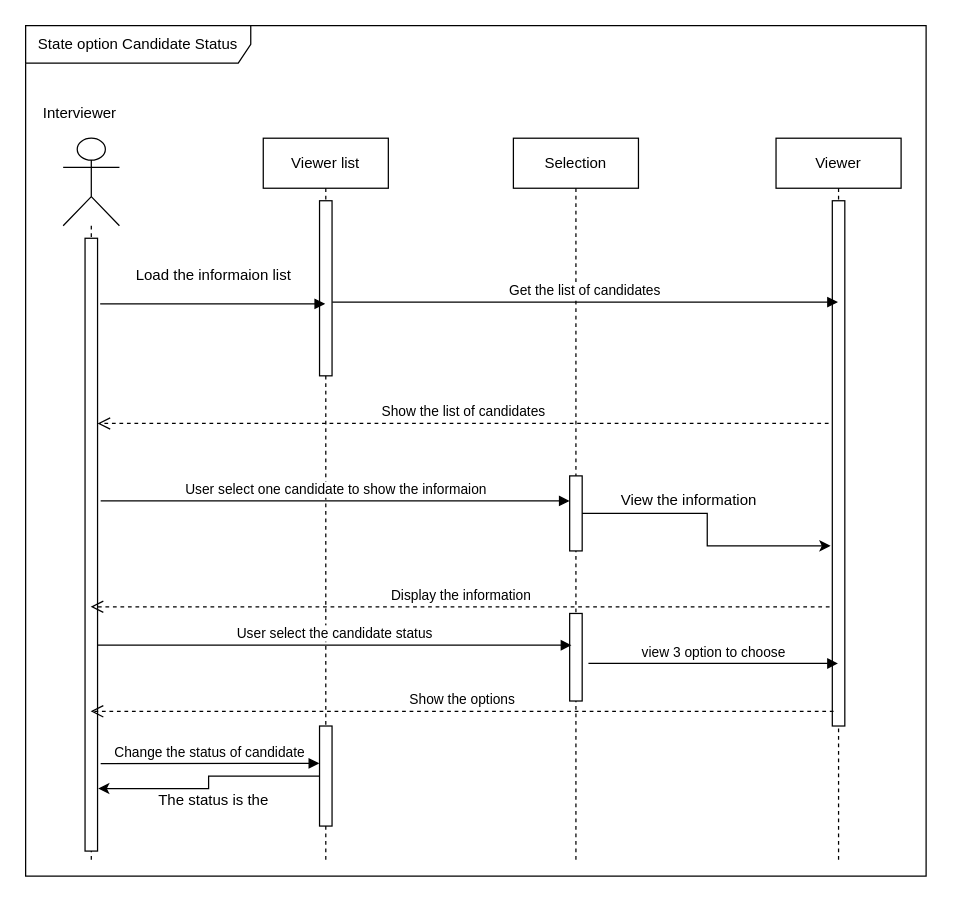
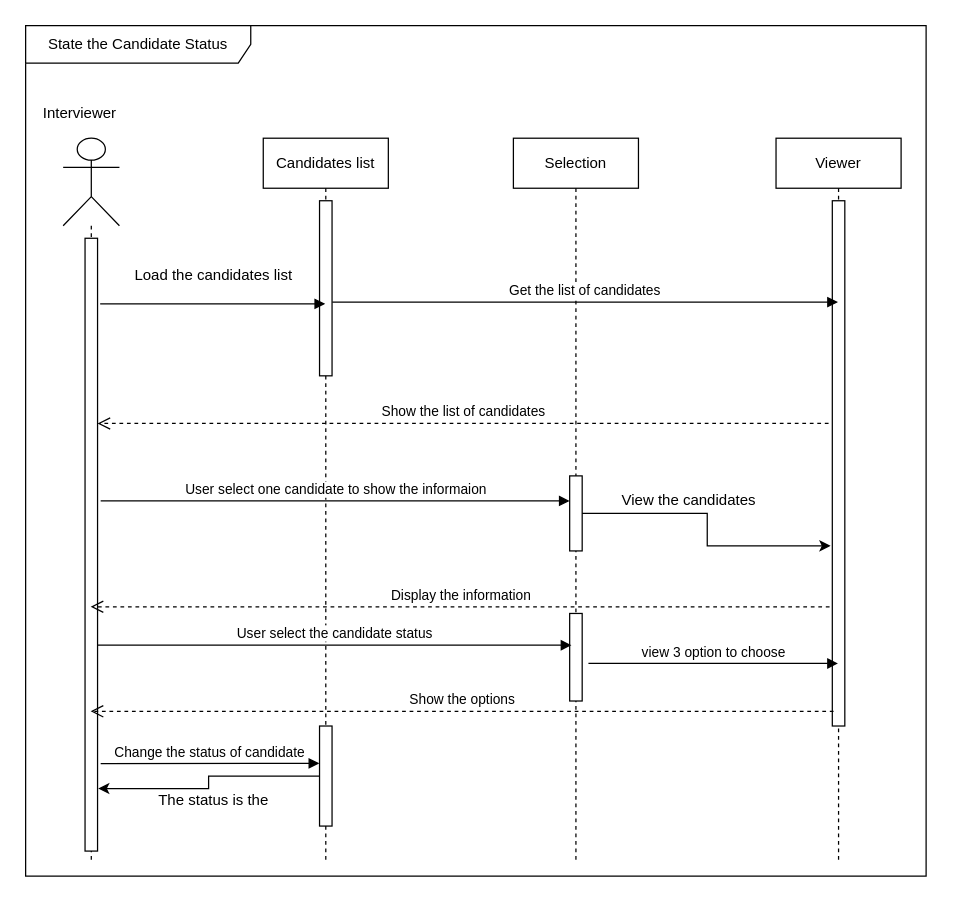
  <mxCell id="0" />
  <mxCell id="1" parent="0" />
- <mxCell id="2" value="State option Candidate Status" style="shape=umlFrame;whiteSpace=wrap;html=1;width=180;height=30;" vertex="1" parent="1"><mxGeometry y="20" width="720" height="680" as="geometry" x="20" /></mxCell>
+ <mxCell id="2" value="State the Candidate Status" style="shape=umlFrame;whiteSpace=wrap;html=1;width=180;height=30;" vertex="1" parent="1"><mxGeometry y="20" width="720" height="680" as="geometry" x="20" /></mxCell>
  <mxCell id="3" value="" style="shape=umlLifeline;participant=umlActor;perimeter=lifelinePerimeter;whiteSpace=wrap;html=1;container=1;collapsible=0;recursiveResize=0;verticalAlign=top;spacingTop=36;outlineConnect=0;size=70;" parent="1" vertex="1"><mxGeometry x="50" y="110" width="45" height="580" as="geometry" /></mxCell>
  <mxCell id="4" value="" style="html=1;points=[];perimeter=orthogonalPerimeter;" parent="3" vertex="1"><mxGeometry x="17.5" y="80" width="10" height="490" as="geometry" /></mxCell>
  <mxCell id="5" value="Interviewer" style="text;html=1;align=center;verticalAlign=middle;resizable=0;points=[];autosize=1;strokeColor=none;fillColor=none;" parent="1" vertex="1"><mxGeometry x="27.5" y="80" width="70" height="20" as="geometry" /></mxCell>
  <mxCell id="6" value="Viewer" style="shape=umlLifeline;perimeter=lifelinePerimeter;whiteSpace=wrap;html=1;container=1;collapsible=0;recursiveResize=0;outlineConnect=0;" parent="1" vertex="1"><mxGeometry x="620" y="110" width="100" height="580" as="geometry" /></mxCell>
  <mxCell id="7" value="" style="html=1;points=[];perimeter=orthogonalPerimeter;" parent="6" vertex="1"><mxGeometry x="45" y="50" width="10" height="420" as="geometry" /></mxCell>
  <mxCell id="8" value="Selection" style="shape=umlLifeline;perimeter=lifelinePerimeter;whiteSpace=wrap;html=1;container=1;collapsible=0;recursiveResize=0;outlineConnect=0;" parent="1" vertex="1"><mxGeometry x="410" y="110" width="100" height="580" as="geometry" /></mxCell>
  <mxCell id="9" value="" style="html=1;points=[];perimeter=orthogonalPerimeter;" parent="8" vertex="1"><mxGeometry x="45" y="270" width="10" height="60" as="geometry" /></mxCell>
  <mxCell id="10" value="" style="html=1;points=[];perimeter=orthogonalPerimeter;" parent="8" vertex="1"><mxGeometry x="45" y="380" width="10" height="70" as="geometry" /></mxCell>
  <mxCell id="11" value="view 3 option to choose" style="html=1;verticalAlign=bottom;endArrow=block;rounded=0;" parent="8" target="6" edge="1"><mxGeometry width="80" relative="1" as="geometry"><mxPoint x="60" y="420" as="sourcePoint" /><mxPoint x="140" y="420" as="targetPoint" /></mxGeometry></mxCell>
- <mxCell id="12" value="Viewer list" style="shape=umlLifeline;perimeter=lifelinePerimeter;whiteSpace=wrap;html=1;container=1;collapsible=0;recursiveResize=0;outlineConnect=0;" parent="1" vertex="1"><mxGeometry x="210" y="110" width="100" height="580" as="geometry" /></mxCell>
+ <mxCell id="12" value="Candidates list" style="shape=umlLifeline;perimeter=lifelinePerimeter;whiteSpace=wrap;html=1;container=1;collapsible=0;recursiveResize=0;outlineConnect=0;" parent="1" vertex="1"><mxGeometry x="210" y="110" width="100" height="580" as="geometry" /></mxCell>
  <mxCell id="13" value="" style="html=1;points=[];perimeter=orthogonalPerimeter;" parent="12" vertex="1"><mxGeometry x="45" y="50" width="10" height="140" as="geometry" /></mxCell>
  <mxCell id="14" value="" style="html=1;points=[];perimeter=orthogonalPerimeter;" parent="12" vertex="1"><mxGeometry x="45" y="470" width="10" height="80" as="geometry" /></mxCell>
  <mxCell id="15" value="" style="html=1;verticalAlign=bottom;endArrow=block;rounded=0;exitX=1.21;exitY=0.107;exitDx=0;exitDy=0;exitPerimeter=0;" parent="1" source="4" target="12" edge="1"><mxGeometry width="80" relative="1" as="geometry"><mxPoint x="450" y="360" as="sourcePoint" /><mxPoint x="530" y="360" as="targetPoint" /></mxGeometry></mxCell>
- <mxCell id="16" value="Load the informaion list" style="text;html=1;align=center;verticalAlign=middle;resizable=0;points=[];autosize=1;strokeColor=none;fillColor=none;" parent="1" vertex="1"><mxGeometry x="100" y="210" width="140" height="20" as="geometry" /></mxCell>
+ <mxCell id="16" value="Load the candidates list" style="text;html=1;align=center;verticalAlign=middle;resizable=0;points=[];autosize=1;strokeColor=none;fillColor=none;" parent="1" vertex="1"><mxGeometry x="100" y="210" width="140" height="20" as="geometry" /></mxCell>
  <mxCell id="17" value="Get the list of candidates" style="html=1;verticalAlign=bottom;endArrow=block;rounded=0;exitX=1.02;exitY=0.579;exitDx=0;exitDy=0;exitPerimeter=0;" parent="1" source="13" target="6" edge="1"><mxGeometry width="80" relative="1" as="geometry"><mxPoint x="450" y="360" as="sourcePoint" /><mxPoint x="530" y="360" as="targetPoint" /></mxGeometry></mxCell>
  <mxCell id="18" value="Show the list of candidates" style="html=1;verticalAlign=bottom;endArrow=open;dashed=1;endSize=8;rounded=0;exitX=-0.3;exitY=0.424;exitDx=0;exitDy=0;exitPerimeter=0;" parent="1" source="7" target="4" edge="1"><mxGeometry relative="1" as="geometry"><mxPoint x="530" y="360" as="sourcePoint" /><mxPoint x="450" y="360" as="targetPoint" /></mxGeometry></mxCell>
  <mxCell id="19" value="User select one candidate to show the informaion" style="html=1;verticalAlign=bottom;endArrow=block;rounded=0;" parent="1" target="9" edge="1"><mxGeometry width="80" relative="1" as="geometry"><mxPoint x="80" y="400" as="sourcePoint" /><mxPoint x="160" y="400" as="targetPoint" /></mxGeometry></mxCell>
  <mxCell id="20" style="edgeStyle=orthogonalEdgeStyle;rounded=0;orthogonalLoop=1;jettySize=auto;html=1;entryX=-0.14;entryY=0.657;entryDx=0;entryDy=0;entryPerimeter=0;" parent="1" source="9" target="7" edge="1"><mxGeometry relative="1" as="geometry" /></mxCell>
- <mxCell id="21" value="View the information" style="text;html=1;align=center;verticalAlign=middle;resizable=0;points=[];autosize=1;strokeColor=none;fillColor=none;" parent="1" vertex="1"><mxGeometry x="490" y="390" width="120" height="20" as="geometry" /></mxCell>
+ <mxCell id="21" value="View the candidates" style="text;html=1;align=center;verticalAlign=middle;resizable=0;points=[];autosize=1;strokeColor=none;fillColor=none;" parent="1" vertex="1"><mxGeometry x="490" y="390" width="120" height="20" as="geometry" /></mxCell>
  <mxCell id="22" value="Display the information" style="html=1;verticalAlign=bottom;endArrow=open;dashed=1;endSize=8;rounded=0;exitX=-0.22;exitY=0.773;exitDx=0;exitDy=0;exitPerimeter=0;" parent="1" source="7" target="3" edge="1"><mxGeometry relative="1" as="geometry"><mxPoint x="480" y="330" as="sourcePoint" /><mxPoint x="400" y="330" as="targetPoint" /></mxGeometry></mxCell>
  <mxCell id="23" value="User select the candidate status" style="html=1;verticalAlign=bottom;endArrow=block;rounded=0;entryX=0.14;entryY=0.363;entryDx=0;entryDy=0;entryPerimeter=0;" parent="1" source="4" target="10" edge="1"><mxGeometry width="80" relative="1" as="geometry"><mxPoint x="400" y="510" as="sourcePoint" /><mxPoint x="450" y="510" as="targetPoint" /></mxGeometry></mxCell>
  <mxCell id="24" value="Show the options" style="html=1;verticalAlign=bottom;endArrow=open;dashed=1;endSize=8;rounded=0;exitX=0.1;exitY=0.972;exitDx=0;exitDy=0;exitPerimeter=0;" parent="1" source="7" target="3" edge="1"><mxGeometry relative="1" as="geometry"><mxPoint x="480" y="420" as="sourcePoint" /><mxPoint x="400" y="420" as="targetPoint" /></mxGeometry></mxCell>
  <mxCell id="25" value="Change the status of candidate" style="html=1;verticalAlign=bottom;endArrow=block;rounded=0;entryX=-0.02;entryY=0.373;entryDx=0;entryDy=0;entryPerimeter=0;" parent="1" target="14" edge="1"><mxGeometry width="80" relative="1" as="geometry"><mxPoint x="80" y="610" as="sourcePoint" /><mxPoint x="480" y="420" as="targetPoint" /></mxGeometry></mxCell>
  <mxCell id="26" style="edgeStyle=orthogonalEdgeStyle;rounded=0;orthogonalLoop=1;jettySize=auto;html=1;entryX=1.05;entryY=0.898;entryDx=0;entryDy=0;entryPerimeter=0;" parent="1" source="14" target="4" edge="1"><mxGeometry relative="1" as="geometry" /></mxCell>
  <mxCell id="27" value="The status is the" style="text;html=1;align=center;verticalAlign=middle;resizable=0;points=[];autosize=1;strokeColor=none;fillColor=none;" parent="1" vertex="1"><mxGeometry x="105" y="630" width="130" height="20" as="geometry" /></mxCell>
